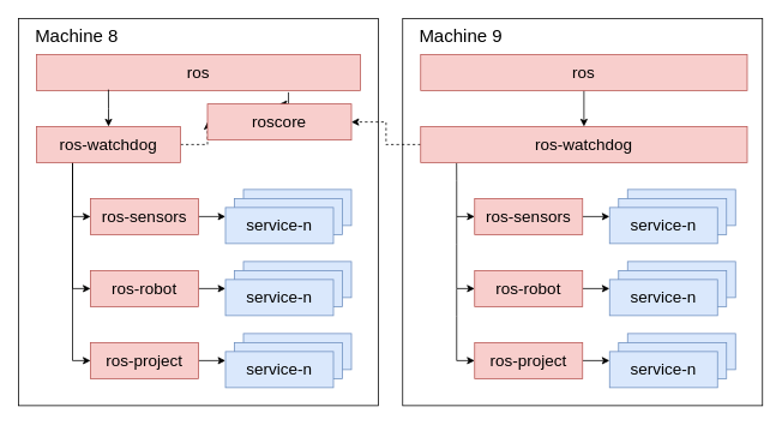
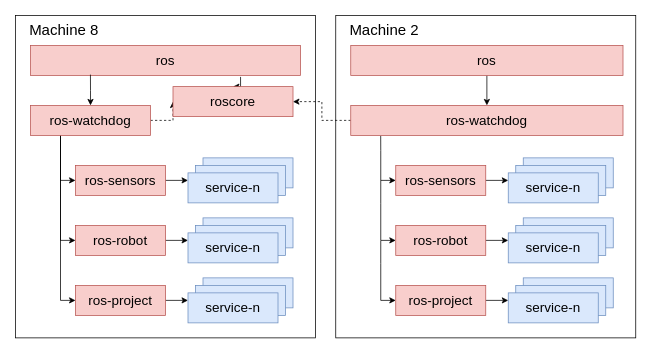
  <mxCell id="0" />
  <mxCell id="1" parent="0" />
  <mxCell id="2" value="&amp;nbsp; &amp;nbsp;Machine 8" style="rounded=0;whiteSpace=wrap;html=1;fillColor=none;align=left;horizontal=1;verticalAlign=top;fontSize=20;" vertex="1" parent="1"><mxGeometry y="20" width="400" height="430" as="geometry" x="20" /></mxCell>
- <mxCell id="3" value="&amp;nbsp; &amp;nbsp;Machine 9" style="rounded=0;whiteSpace=wrap;html=1;fillColor=none;align=left;horizontal=1;verticalAlign=top;fontSize=20;" vertex="1" parent="1"><mxGeometry x="447" y="20" width="400" height="430" as="geometry" /></mxCell>
+ <mxCell id="3" value="&amp;nbsp; &amp;nbsp;Machine 2" style="rounded=0;whiteSpace=wrap;html=1;fillColor=none;align=left;horizontal=1;verticalAlign=top;fontSize=20;" vertex="1" parent="1"><mxGeometry x="447" y="20" width="400" height="430" as="geometry" /></mxCell>
  <mxCell id="4" value="ros" style="rounded=0;whiteSpace=wrap;html=1;fontSize=18;fillColor=#f8cecc;strokeColor=#b85450;" vertex="1" parent="1"><mxGeometry x="40" y="60" width="360" height="40" as="geometry" /></mxCell>
  <mxCell id="5" style="edgeStyle=orthogonalEdgeStyle;rounded=0;orthogonalLoop=1;jettySize=auto;html=1;exitX=0.5;exitY=0;exitDx=0;exitDy=0;entryX=0.222;entryY=0.975;entryDx=0;entryDy=0;entryPerimeter=0;endArrow=none;endFill=0;startArrow=classic;startFill=1;" edge="1" parent="1" source="10" target="4"><mxGeometry relative="1" as="geometry" /></mxCell>
  <mxCell id="6" style="edgeStyle=orthogonalEdgeStyle;rounded=0;orthogonalLoop=1;jettySize=auto;html=1;exitX=0.25;exitY=1;exitDx=0;exitDy=0;entryX=0;entryY=0.5;entryDx=0;entryDy=0;" edge="1" parent="1" source="10" target="14"><mxGeometry relative="1" as="geometry" /></mxCell>
  <mxCell id="7" style="edgeStyle=orthogonalEdgeStyle;rounded=0;orthogonalLoop=1;jettySize=auto;html=1;exitX=0.25;exitY=1;exitDx=0;exitDy=0;entryX=0;entryY=0.5;entryDx=0;entryDy=0;" edge="1" parent="1" source="10" target="19"><mxGeometry relative="1" as="geometry" /></mxCell>
  <mxCell id="8" style="edgeStyle=orthogonalEdgeStyle;rounded=0;orthogonalLoop=1;jettySize=auto;html=1;exitX=0.25;exitY=1;exitDx=0;exitDy=0;entryX=0;entryY=0.5;entryDx=0;entryDy=0;" edge="1" parent="1" source="10" target="24"><mxGeometry relative="1" as="geometry" /></mxCell>
  <mxCell id="9" style="edgeStyle=orthogonalEdgeStyle;rounded=0;orthogonalLoop=1;jettySize=auto;html=1;exitX=1;exitY=0.5;exitDx=0;exitDy=0;entryX=0;entryY=0.5;entryDx=0;entryDy=0;dashed=1;" edge="1" parent="1" source="10" target="12"><mxGeometry relative="1" as="geometry" /></mxCell>
  <mxCell id="10" value="ros-watchdog" style="rounded=0;whiteSpace=wrap;html=1;fontSize=18;fillColor=#f8cecc;strokeColor=#b85450;" vertex="1" parent="1"><mxGeometry x="40" y="140" width="160" height="40" as="geometry" /></mxCell>
  <mxCell id="11" style="edgeStyle=orthogonalEdgeStyle;rounded=0;orthogonalLoop=1;jettySize=auto;html=1;exitX=0.5;exitY=0;exitDx=0;exitDy=0;entryX=0.778;entryY=1.05;entryDx=0;entryDy=0;entryPerimeter=0;startArrow=classic;startFill=1;endArrow=none;endFill=0;" edge="1" parent="1" source="12" target="4"><mxGeometry relative="1" as="geometry" /></mxCell>
  <mxCell id="12" value="roscore" style="rounded=0;whiteSpace=wrap;html=1;fontSize=18;fillColor=#f8cecc;strokeColor=#b85450;" vertex="1" parent="1"><mxGeometry x="230" y="115" width="160" height="40" as="geometry" /></mxCell>
  <mxCell id="13" style="edgeStyle=orthogonalEdgeStyle;rounded=0;orthogonalLoop=1;jettySize=auto;html=1;exitX=1;exitY=0.5;exitDx=0;exitDy=0;entryX=0;entryY=0.25;entryDx=0;entryDy=0;" edge="1" parent="1" source="14" target="17"><mxGeometry relative="1" as="geometry" /></mxCell>
  <mxCell id="14" value="ros-sensors" style="rounded=0;whiteSpace=wrap;html=1;fontSize=18;fillColor=#f8cecc;strokeColor=#b85450;" vertex="1" parent="1"><mxGeometry x="100" y="220" width="120" height="40" as="geometry" /></mxCell>
  <mxCell id="15" value="service-1" style="rounded=0;whiteSpace=wrap;html=1;fontSize=18;fillColor=#dae8fc;strokeColor=#6c8ebf;" vertex="1" parent="1"><mxGeometry x="270" y="210" width="120" height="40" as="geometry" /></mxCell>
  <mxCell id="16" value="service-2" style="rounded=0;whiteSpace=wrap;html=1;fontSize=18;fillColor=#dae8fc;strokeColor=#6c8ebf;" vertex="1" parent="1"><mxGeometry x="260" y="220" width="120" height="40" as="geometry" /></mxCell>
  <mxCell id="17" value="service-n" style="rounded=0;whiteSpace=wrap;html=1;fontSize=18;fillColor=#dae8fc;strokeColor=#6c8ebf;" vertex="1" parent="1"><mxGeometry x="250" y="230" width="120" height="40" as="geometry" /></mxCell>
  <mxCell id="18" style="edgeStyle=orthogonalEdgeStyle;rounded=0;orthogonalLoop=1;jettySize=auto;html=1;exitX=1;exitY=0.5;exitDx=0;exitDy=0;entryX=0;entryY=0.25;entryDx=0;entryDy=0;" edge="1" parent="1" source="19" target="22"><mxGeometry relative="1" as="geometry" /></mxCell>
  <mxCell id="19" value="ros-robot" style="rounded=0;whiteSpace=wrap;html=1;fontSize=18;fillColor=#f8cecc;strokeColor=#b85450;" vertex="1" parent="1"><mxGeometry x="100" y="300" width="120" height="40" as="geometry" /></mxCell>
  <mxCell id="20" value="service-1" style="rounded=0;whiteSpace=wrap;html=1;fontSize=18;fillColor=#dae8fc;strokeColor=#6c8ebf;" vertex="1" parent="1"><mxGeometry x="270" y="290" width="120" height="40" as="geometry" /></mxCell>
  <mxCell id="21" value="service-2" style="rounded=0;whiteSpace=wrap;html=1;fontSize=18;fillColor=#dae8fc;strokeColor=#6c8ebf;" vertex="1" parent="1"><mxGeometry x="260" y="300" width="120" height="40" as="geometry" /></mxCell>
  <mxCell id="22" value="service-n" style="rounded=0;whiteSpace=wrap;html=1;fontSize=18;fillColor=#dae8fc;strokeColor=#6c8ebf;" vertex="1" parent="1"><mxGeometry x="250" y="310" width="120" height="40" as="geometry" /></mxCell>
  <mxCell id="23" style="edgeStyle=orthogonalEdgeStyle;rounded=0;orthogonalLoop=1;jettySize=auto;html=1;exitX=1;exitY=0.5;exitDx=0;exitDy=0;entryX=0;entryY=0.25;entryDx=0;entryDy=0;" edge="1" parent="1" source="24" target="27"><mxGeometry relative="1" as="geometry" /></mxCell>
  <mxCell id="24" value="ros-project" style="rounded=0;whiteSpace=wrap;html=1;fontSize=18;fillColor=#f8cecc;strokeColor=#b85450;" vertex="1" parent="1"><mxGeometry x="100" y="380" width="120" height="40" as="geometry" /></mxCell>
  <mxCell id="25" value="service-1" style="rounded=0;whiteSpace=wrap;html=1;fontSize=18;fillColor=#dae8fc;strokeColor=#6c8ebf;" vertex="1" parent="1"><mxGeometry x="270" y="370" width="120" height="40" as="geometry" /></mxCell>
  <mxCell id="26" value="service-2" style="rounded=0;whiteSpace=wrap;html=1;fontSize=18;fillColor=#dae8fc;strokeColor=#6c8ebf;" vertex="1" parent="1"><mxGeometry x="260" y="380" width="120" height="40" as="geometry" /></mxCell>
  <mxCell id="27" value="service-n" style="rounded=0;whiteSpace=wrap;html=1;fontSize=18;fillColor=#dae8fc;strokeColor=#6c8ebf;" vertex="1" parent="1"><mxGeometry x="250" y="390" width="120" height="40" as="geometry" /></mxCell>
  <mxCell id="28" style="edgeStyle=orthogonalEdgeStyle;rounded=0;orthogonalLoop=1;jettySize=auto;html=1;exitX=0;exitY=0.5;exitDx=0;exitDy=0;entryX=1;entryY=0.5;entryDx=0;entryDy=0;dashed=1;" edge="1" parent="1" source="29" target="12"><mxGeometry relative="1" as="geometry" /></mxCell>
  <mxCell id="29" value="ros-watchdog" style="rounded=0;whiteSpace=wrap;html=1;fontSize=18;fillColor=#f8cecc;strokeColor=#b85450;" vertex="1" parent="1"><mxGeometry x="467" y="140" width="363" height="40" as="geometry" /></mxCell>
  <mxCell id="30" style="edgeStyle=orthogonalEdgeStyle;rounded=0;orthogonalLoop=1;jettySize=auto;html=1;exitX=1;exitY=0.5;exitDx=0;exitDy=0;entryX=0;entryY=0.25;entryDx=0;entryDy=0;" edge="1" parent="1" source="32" target="35"><mxGeometry relative="1" as="geometry" /></mxCell>
  <mxCell id="31" style="edgeStyle=orthogonalEdgeStyle;rounded=0;orthogonalLoop=1;jettySize=auto;html=1;exitX=0;exitY=0.5;exitDx=0;exitDy=0;entryX=0.11;entryY=1.019;entryDx=0;entryDy=0;entryPerimeter=0;startArrow=classic;startFill=1;endArrow=none;endFill=0;" edge="1" parent="1" source="32" target="29"><mxGeometry relative="1" as="geometry" /></mxCell>
  <mxCell id="32" value="ros-sensors" style="rounded=0;whiteSpace=wrap;html=1;fontSize=18;fillColor=#f8cecc;strokeColor=#b85450;" vertex="1" parent="1"><mxGeometry x="527" y="220" width="120" height="40" as="geometry" /></mxCell>
  <mxCell id="33" value="service-1" style="rounded=0;whiteSpace=wrap;html=1;fontSize=18;fillColor=#dae8fc;strokeColor=#6c8ebf;" vertex="1" parent="1"><mxGeometry x="697" y="210" width="120" height="40" as="geometry" /></mxCell>
  <mxCell id="34" value="service-2" style="rounded=0;whiteSpace=wrap;html=1;fontSize=18;fillColor=#dae8fc;strokeColor=#6c8ebf;" vertex="1" parent="1"><mxGeometry x="687" y="220" width="120" height="40" as="geometry" /></mxCell>
  <mxCell id="35" value="service-n" style="rounded=0;whiteSpace=wrap;html=1;fontSize=18;fillColor=#dae8fc;strokeColor=#6c8ebf;" vertex="1" parent="1"><mxGeometry x="677" y="230" width="120" height="40" as="geometry" /></mxCell>
  <mxCell id="36" style="edgeStyle=orthogonalEdgeStyle;rounded=0;orthogonalLoop=1;jettySize=auto;html=1;exitX=1;exitY=0.5;exitDx=0;exitDy=0;entryX=0;entryY=0.25;entryDx=0;entryDy=0;" edge="1" parent="1" source="38" target="41"><mxGeometry relative="1" as="geometry" /></mxCell>
  <mxCell id="37" style="edgeStyle=orthogonalEdgeStyle;rounded=0;orthogonalLoop=1;jettySize=auto;html=1;exitX=0;exitY=0.5;exitDx=0;exitDy=0;startArrow=classic;startFill=1;endArrow=none;endFill=0;" edge="1" parent="1" source="38"><mxGeometry relative="1" as="geometry"><mxPoint x="507" y="240" as="targetPoint" /></mxGeometry></mxCell>
  <mxCell id="38" value="ros-robot" style="rounded=0;whiteSpace=wrap;html=1;fontSize=18;fillColor=#f8cecc;strokeColor=#b85450;" vertex="1" parent="1"><mxGeometry x="527" y="300" width="120" height="40" as="geometry" /></mxCell>
  <mxCell id="39" value="service-1" style="rounded=0;whiteSpace=wrap;html=1;fontSize=18;fillColor=#dae8fc;strokeColor=#6c8ebf;" vertex="1" parent="1"><mxGeometry x="697" y="290" width="120" height="40" as="geometry" /></mxCell>
  <mxCell id="40" value="service-2" style="rounded=0;whiteSpace=wrap;html=1;fontSize=18;fillColor=#dae8fc;strokeColor=#6c8ebf;" vertex="1" parent="1"><mxGeometry x="687" y="300" width="120" height="40" as="geometry" /></mxCell>
  <mxCell id="41" value="service-n" style="rounded=0;whiteSpace=wrap;html=1;fontSize=18;fillColor=#dae8fc;strokeColor=#6c8ebf;" vertex="1" parent="1"><mxGeometry x="677" y="310" width="120" height="40" as="geometry" /></mxCell>
  <mxCell id="42" style="edgeStyle=orthogonalEdgeStyle;rounded=0;orthogonalLoop=1;jettySize=auto;html=1;exitX=1;exitY=0.5;exitDx=0;exitDy=0;entryX=0;entryY=0.25;entryDx=0;entryDy=0;" edge="1" parent="1" source="44" target="47"><mxGeometry relative="1" as="geometry" /></mxCell>
  <mxCell id="43" style="edgeStyle=orthogonalEdgeStyle;rounded=0;orthogonalLoop=1;jettySize=auto;html=1;exitX=0;exitY=0.5;exitDx=0;exitDy=0;startArrow=classic;startFill=1;endArrow=none;endFill=0;" edge="1" parent="1" source="44"><mxGeometry relative="1" as="geometry"><mxPoint x="507" y="320.323" as="targetPoint" /></mxGeometry></mxCell>
  <mxCell id="44" value="ros-project" style="rounded=0;whiteSpace=wrap;html=1;fontSize=18;fillColor=#f8cecc;strokeColor=#b85450;" vertex="1" parent="1"><mxGeometry x="527" y="380" width="120" height="40" as="geometry" /></mxCell>
  <mxCell id="45" value="service-1" style="rounded=0;whiteSpace=wrap;html=1;fontSize=18;fillColor=#dae8fc;strokeColor=#6c8ebf;" vertex="1" parent="1"><mxGeometry x="697" y="370" width="120" height="40" as="geometry" /></mxCell>
  <mxCell id="46" value="service-2" style="rounded=0;whiteSpace=wrap;html=1;fontSize=18;fillColor=#dae8fc;strokeColor=#6c8ebf;" vertex="1" parent="1"><mxGeometry x="687" y="380" width="120" height="40" as="geometry" /></mxCell>
  <mxCell id="47" value="service-n" style="rounded=0;whiteSpace=wrap;html=1;fontSize=18;fillColor=#dae8fc;strokeColor=#6c8ebf;" vertex="1" parent="1"><mxGeometry x="677" y="390" width="120" height="40" as="geometry" /></mxCell>
  <mxCell id="48" style="edgeStyle=orthogonalEdgeStyle;rounded=0;orthogonalLoop=1;jettySize=auto;html=1;exitX=0.5;exitY=1;exitDx=0;exitDy=0;entryX=0.5;entryY=0;entryDx=0;entryDy=0;" edge="1" parent="1" source="49" target="29"><mxGeometry relative="1" as="geometry" /></mxCell>
  <mxCell id="49" value="ros" style="rounded=0;whiteSpace=wrap;html=1;fontSize=18;fillColor=#f8cecc;strokeColor=#b85450;" vertex="1" parent="1"><mxGeometry x="467" y="60" width="363" height="40" as="geometry" /></mxCell>
